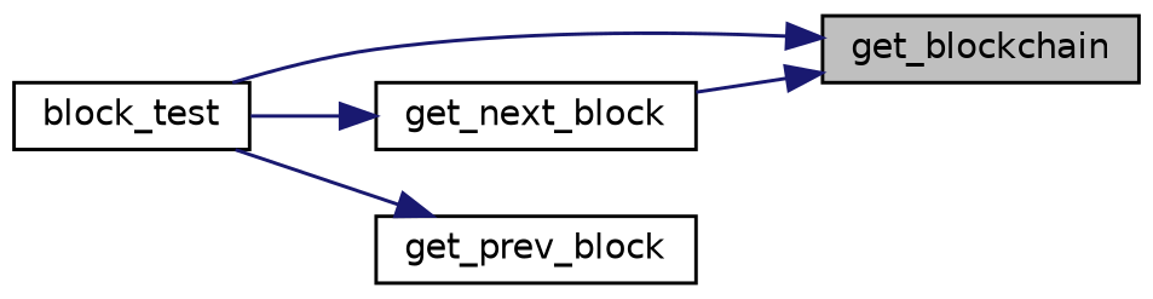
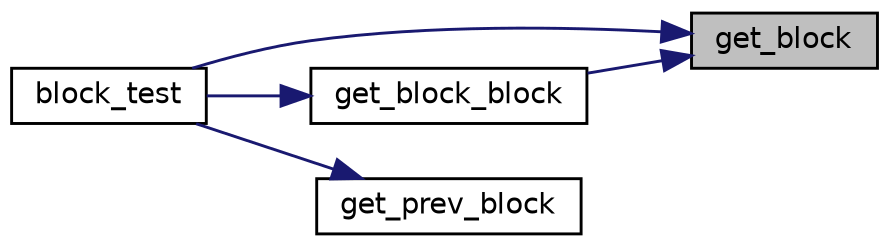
  digraph {
    rankdir=RL
    node [color=black fillcolor=white fontname=Helvetica fontsize=10 shape=record style=filled]
    edge [color=midnightblue dir=back fontname=Helvetica fontsize=10 labelfontname=Helvetica labelfontsize=10 style=solid]
-   n1 [fillcolor=grey75 fontcolor=black height=0.2 label=get_blockchain width=0.4]
+   n1 [fillcolor=grey75 fontcolor=black height=0.2 label=get_block width=0.4]
    n2 [height=0.2 label=block_test width=0.4]
-   n3 [height=0.2 label=get_next_block width=0.4]
+   n3 [height=0.2 label=get_block_block width=0.4]
    n4 [height=0.2 label=get_prev_block width=0.4]
    n1 -> n2
    n1 -> n3
    n3 -> n2
    n4 -> n2
  }
